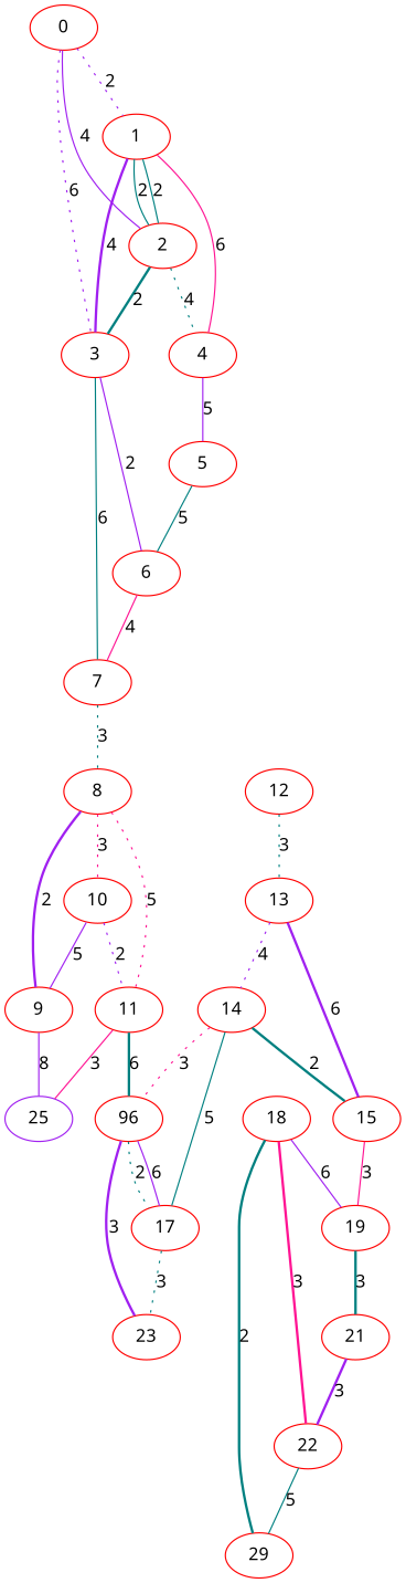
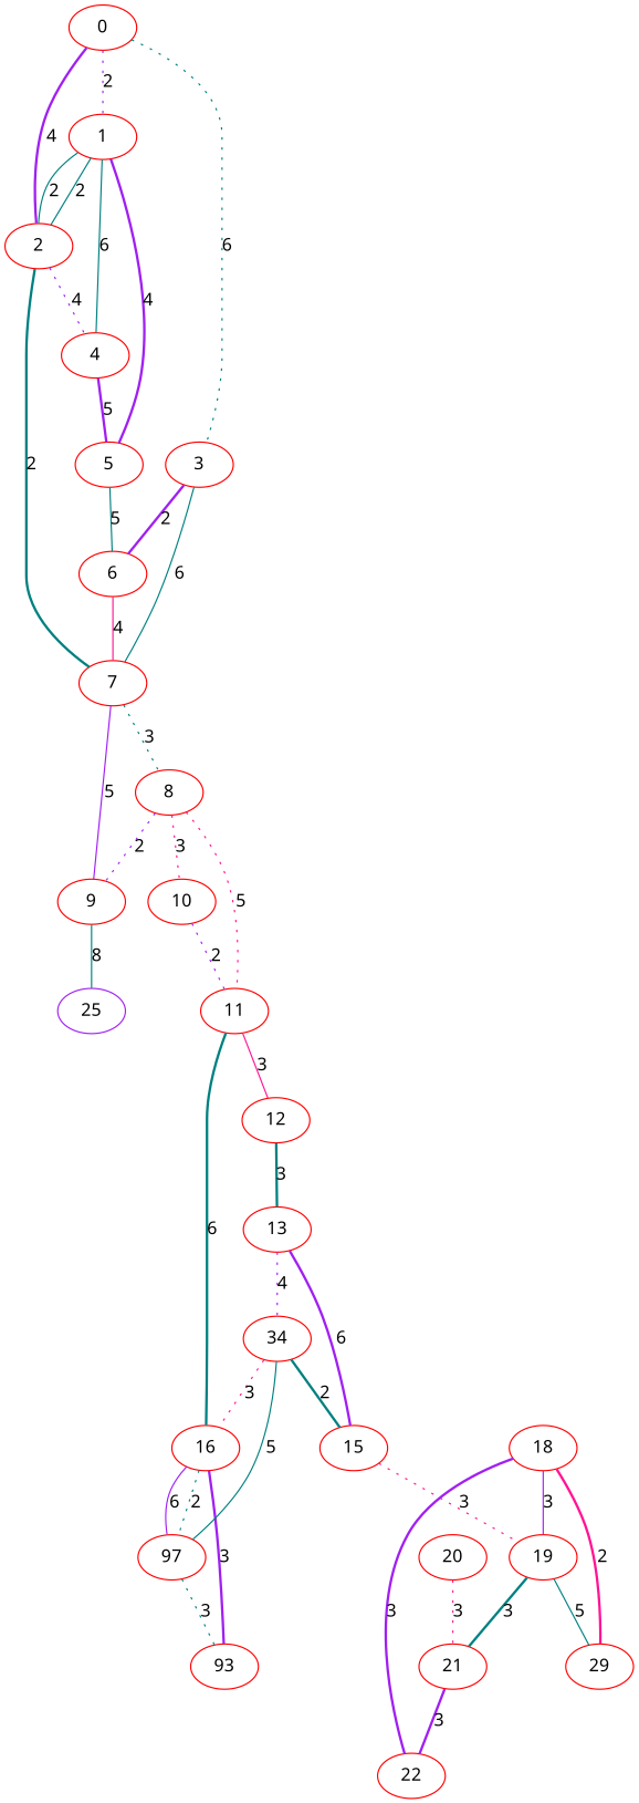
  graph {
    fontname="Noto Sans"
    node [color=red fontname="Noto Sans" weight=1]
    edge [color=purple fontname="Noto Sans" style=solid]
    0
    1
    2
    3
    4
    6
    7
    5
    8
    9
    10
    11
    25 [color=purple weight=4]
    12
-   16 [label=96]
+   16
    13
-   14
+   14 [label=34]
    15
-   17
+   17 [label=97]
    19
-   23
+   23 [label=93]
    18
    22
    n24 [label=29]
    21
+   20
    0 -- 1 [label=2 style=dotted]
-   0 -- 2 [label=4]
-   0 -- 3 [label=6 style=dotted]
+   0 -- 2 [label=4 style=bold]
+   0 -- 3 [color=teal label=6 style=dotted]
    1 -- 2 [color=teal label=2]
    1 -- 2 [color=teal label=2]
-   1 -- 3 [label=4 style=bold]
-   1 -- 4 [color=deeppink label=6]
-   2 -- 3 [color=teal label=2 style=bold]
-   2 -- 4 [color=teal label=4 style=dotted]
-   3 -- 6 [label=2]
+   1 -- 5 [label=4 style=bold]
+   1 -- 4 [color=teal label=6]
+   2 -- 7 [color=teal label=2 style=bold]
+   2 -- 4 [label=4 style=dotted]
+   3 -- 6 [label=2 style=bold]
    3 -- 7 [color=teal label=6]
-   4 -- 5 [label=5]
+   4 -- 5 [label=5 style=bold]
    6 -- 7 [color=deeppink label=4]
    7 -- 8 [color=teal label=3 style=dotted]
-   10 -- 9 [label=5]
+   7 -- 9 [label=5]
    5 -- 6 [color=teal label=5]
-   8 -- 9 [label=2 style=bold]
+   8 -- 9 [label=2 style=dotted]
    8 -- 10 [color=deeppink label=3 style=dotted]
    8 -- 11 [color=deeppink label=5 style=dotted]
-   9 -- 25 [label=8]
+   9 -- 25 [color=teal label=8]
    10 -- 11 [label=2 style=dotted]
-   11 -- 25 [color=deeppink label=3]
+   11 -- 12 [color=deeppink label=3]
    11 -- 16 [color=teal label=6 style=bold]
-   12 -- 13 [color=teal label=3 style=dotted]
+   12 -- 13 [color=teal label=3 style=bold]
    16 -- 17 [color=teal label=2 style=dotted]
    16 -- 17 [label=6]
    16 -- 23 [label=3 style=bold]
    13 -- 14 [label=4 style=dotted]
    13 -- 15 [label=6 style=bold]
    14 -- 16 [color=deeppink label=3 style=dotted]
    14 -- 15 [color=teal label=2 style=bold]
    14 -- 17 [color=teal label=5]
-   15 -- 19 [color=deeppink label=3]
+   15 -- 19 [color=deeppink label=3 style=dotted]
    17 -- 23 [color=teal label=3 style=dotted]
    19 -- 21 [color=teal label=3 style=bold]
-   18 -- 19 [label=6]
-   18 -- 22 [color=deeppink label=3 style=bold]
-   18 -- n24 [color=teal label=2 style=bold]
-   22 -- n24 [color=teal label=5]
+   18 -- 19 [label=3]
+   18 -- 22 [label=3 style=bold]
+   18 -- n24 [color=deeppink label=2 style=bold]
+   19 -- n24 [color=teal label=5]
    21 -- 22 [label=3 style=bold]
+   20 -- 21 [color=deeppink label=3 style=dotted]
  }
